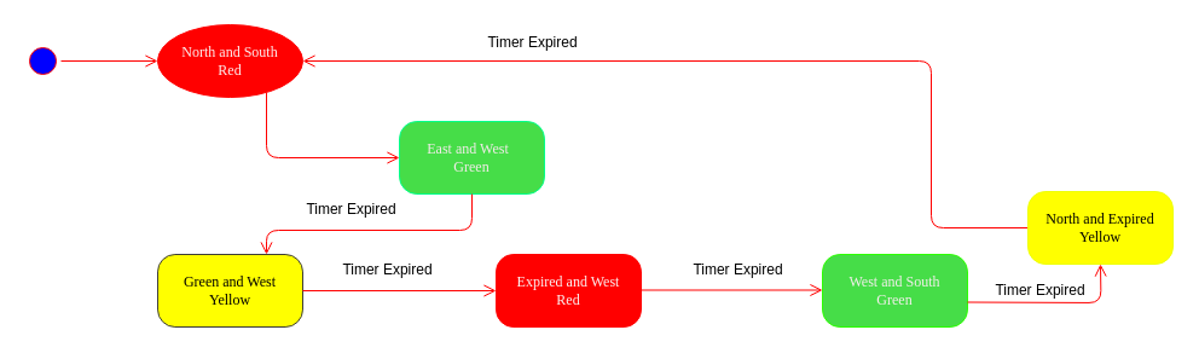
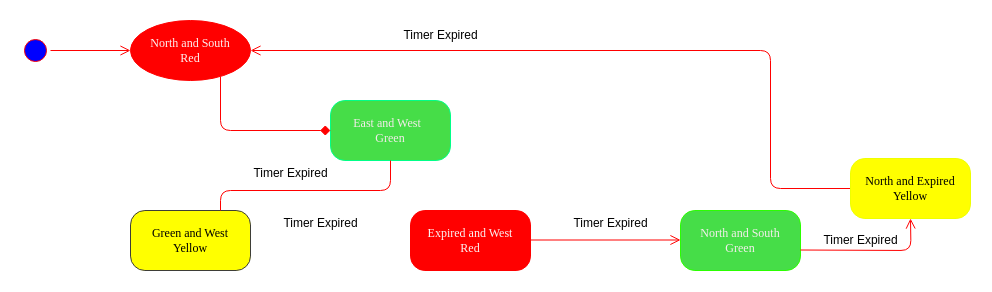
  <mxCell id="0" />
  <mxCell id="1" parent="0" />
  <mxCell id="2" value="" style="ellipse;html=1;shape=startState;fillColor=#0000ff;strokeColor=#ff0000;rounded=1;shadow=0;comic=0;labelBackgroundColor=none;fontFamily=Verdana;fontSize=12;fontColor=#000000;align=center;direction=south;" vertex="1" parent="1"><mxGeometry x="20" y="35" width="30" height="30" as="geometry" /></mxCell>
  <mxCell id="3" value="Green and West&lt;br&gt;Yellow" style="rounded=1;whiteSpace=wrap;html=1;arcSize=24;fillColor=#ffff00;strokeColor=#3e3e37;shadow=0;comic=0;labelBackgroundColor=none;fontFamily=Verdana;fontSize=12;align=center;" vertex="1" parent="1"><mxGeometry x="130" y="210" width="120" height="60" as="geometry" /></mxCell>
  <mxCell id="4" value="North and South&lt;br&gt;Red" style="ellipse;whiteSpace=wrap;html=1;arcSize=24;fillColor=#FF0000;strokeColor=#ff0000;shadow=0;comic=0;labelBackgroundColor=none;fontFamily=Verdana;fontSize=12;fontColor=#fdf2f2;align=center;" vertex="1" parent="1"><mxGeometry x="130" y="20" width="120" height="60" as="geometry" /></mxCell>
  <mxCell id="5" value="East and West&amp;nbsp;&amp;nbsp;&lt;br&gt;Green" style="rounded=1;whiteSpace=wrap;html=1;arcSize=24;fillColor=#46dd48;strokeColor=#00ff88;shadow=0;comic=0;labelBackgroundColor=none;fontFamily=Verdana;fontSize=12;fontColor=#f4ebeb;align=center;labelBorderColor=none;" vertex="1" parent="1"><mxGeometry x="330" y="100" width="120" height="60" as="geometry" /></mxCell>
  <mxCell id="6" style="edgeStyle=orthogonalEdgeStyle;html=1;entryX=1;entryY=0.5;labelBackgroundColor=none;endArrow=open;endSize=8;strokeColor=#ff0000;fontFamily=Verdana;fontSize=12;align=left;" edge="1" parent="1" target="4"><mxGeometry relative="1" as="geometry"><Array as="points"><mxPoint x="770" y="188" /><mxPoint x="770" y="50" /></Array><mxPoint x="850" y="188" as="sourcePoint" /></mxGeometry></mxCell>
- <mxCell id="7" value="West and South&lt;br&gt;Green" style="rounded=1;whiteSpace=wrap;html=1;arcSize=24;fillColor=#46dd48;strokeColor=#2bff00;shadow=0;comic=0;labelBackgroundColor=none;fontFamily=Verdana;fontSize=12;fontColor=#f6eeee;align=center;" vertex="1" parent="1"><mxGeometry x="680" y="210" width="120" height="60" as="geometry" /></mxCell>
+ <mxCell id="7" value="North and South&lt;br&gt;Green" style="rounded=1;whiteSpace=wrap;html=1;arcSize=24;fillColor=#46dd48;strokeColor=#2bff00;shadow=0;comic=0;labelBackgroundColor=none;fontFamily=Verdana;fontSize=12;fontColor=#f6eeee;align=center;" vertex="1" parent="1"><mxGeometry x="680" y="210" width="120" height="60" as="geometry" /></mxCell>
  <mxCell id="8" value="Expired and West&lt;br&gt;Red" style="rounded=1;whiteSpace=wrap;html=1;arcSize=24;fillColor=#ff0000;strokeColor=#ff0000;shadow=0;comic=0;labelBackgroundColor=none;fontFamily=Verdana;fontSize=12;fontColor=#fbf4f4;align=center;" vertex="1" parent="1"><mxGeometry x="410" y="210" width="120" height="60" as="geometry" /></mxCell>
  <mxCell id="9" style="edgeStyle=orthogonalEdgeStyle;html=1;labelBackgroundColor=none;endArrow=open;endSize=8;strokeColor=#ff0000;fontFamily=Verdana;fontSize=12;align=left;" edge="1" parent="1" source="2" target="4"><mxGeometry relative="1" as="geometry" /></mxCell>
- <mxCell id="10" style="edgeStyle=orthogonalEdgeStyle;html=1;labelBackgroundColor=none;endArrow=open;endSize=8;strokeColor=#ff0000;fontFamily=Verdana;fontSize=12;align=left;entryX=0;entryY=0.5;" edge="1" parent="1" source="4" target="5"><mxGeometry relative="1" as="geometry"><Array as="points"><mxPoint x="220" y="130" /></Array></mxGeometry></mxCell>
- <mxCell id="11" style="edgeStyle=orthogonalEdgeStyle;html=1;entryX=0.75;entryY=0;labelBackgroundColor=none;endArrow=open;endSize=8;strokeColor=#ff0000;fontFamily=Verdana;fontSize=12;align=left;exitX=0.5;exitY=1;" edge="1" parent="1" source="5" target="3"><mxGeometry relative="1" as="geometry"><mxPoint x="410" y="200" as="sourcePoint" /><Array as="points"><mxPoint x="390" y="190" /><mxPoint x="220" y="190" /></Array></mxGeometry></mxCell>
- <mxCell id="12" style="edgeStyle=orthogonalEdgeStyle;html=1;exitX=1;exitY=0.5;entryX=0;entryY=0.5;labelBackgroundColor=none;endArrow=open;endSize=8;strokeColor=#ff0000;fontFamily=Verdana;fontSize=12;align=left;" edge="1" parent="1" source="3" target="8"><mxGeometry relative="1" as="geometry" /></mxCell>
+ <mxCell id="10" style="edgeStyle=orthogonalEdgeStyle;html=1;labelBackgroundColor=none;endArrow=diamond;endSize=8;strokeColor=#ff0000;fontFamily=Verdana;fontSize=12;align=left;entryX=0;entryY=0.5;" edge="1" parent="1" source="4" target="5"><mxGeometry relative="1" as="geometry"><Array as="points"><mxPoint x="220" y="130" /></Array></mxGeometry></mxCell>
+ <mxCell id="11" style="edgeStyle=orthogonalEdgeStyle;html=1;entryX=0.75;entryY=0;labelBackgroundColor=none;endArrow=none;endSize=8;strokeColor=#ff0000;fontFamily=Verdana;fontSize=12;align=left;exitX=0.5;exitY=1;" edge="1" parent="1" source="5" target="3"><mxGeometry relative="1" as="geometry"><mxPoint x="410" y="200" as="sourcePoint" /><Array as="points"><mxPoint x="390" y="190" /><mxPoint x="220" y="190" /></Array></mxGeometry></mxCell>
  <mxCell id="13" style="edgeStyle=orthogonalEdgeStyle;html=1;exitX=1;exitY=0.25;entryX=0;entryY=0.25;labelBackgroundColor=none;endArrow=open;endSize=8;strokeColor=#ff0000;fontFamily=Verdana;fontSize=12;align=left;" edge="1" parent="1"><mxGeometry relative="1" as="geometry"><mxPoint x="530" y="239.5" as="sourcePoint" /><mxPoint x="680" y="239.5" as="targetPoint" /></mxGeometry></mxCell>
  <mxCell id="14" value="Timer Expired" style="text;html=1;align=center;verticalAlign=middle;resizable=0;points=[];autosize=1;strokeColor=none;fillColor=none;" vertex="1" parent="1"><mxGeometry x="240" y="158" width="100" height="30" as="geometry" /></mxCell>
  <mxCell id="15" value="Timer Expired" style="text;html=1;align=center;verticalAlign=middle;resizable=0;points=[];autosize=1;strokeColor=none;fillColor=none;" vertex="1" parent="1"><mxGeometry x="270" y="208" width="100" height="30" as="geometry" /></mxCell>
  <mxCell id="16" value="Timer Expired" style="text;html=1;align=center;verticalAlign=middle;resizable=0;points=[];autosize=1;strokeColor=none;fillColor=none;" vertex="1" parent="1"><mxGeometry x="560" y="208" width="100" height="30" as="geometry" /></mxCell>
  <mxCell id="17" style="edgeStyle=orthogonalEdgeStyle;html=1;exitX=1;exitY=0.25;entryX=0.5;entryY=1;labelBackgroundColor=none;endArrow=open;endSize=8;strokeColor=#ff0000;fontFamily=Verdana;fontSize=12;align=left;entryDx=0;entryDy=0;" edge="1" parent="1"><mxGeometry relative="1" as="geometry"><mxPoint x="800" y="249.5" as="sourcePoint" /><mxPoint x="910" y="218" as="targetPoint" /></mxGeometry></mxCell>
  <mxCell id="18" value="Timer Expired" style="text;html=1;align=center;verticalAlign=middle;resizable=0;points=[];autosize=1;strokeColor=none;fillColor=none;" vertex="1" parent="1"><mxGeometry x="810" y="225" width="100" height="30" as="geometry" /></mxCell>
  <mxCell id="19" value="Timer Expired" style="text;html=1;align=center;verticalAlign=middle;resizable=0;points=[];autosize=1;strokeColor=none;fillColor=none;" vertex="1" parent="1"><mxGeometry x="390" y="20" width="100" height="30" as="geometry" /></mxCell>
  <mxCell id="20" value="North and Expired&lt;br&gt;Yellow" style="rounded=1;whiteSpace=wrap;html=1;arcSize=24;fillColor=#ffff00;strokeColor=#eeff00;shadow=0;comic=0;labelBackgroundColor=none;fontFamily=Verdana;fontSize=12;fontColor=#000000;align=center;" vertex="1" parent="1"><mxGeometry x="850" y="158" width="120" height="60" as="geometry" /></mxCell>
